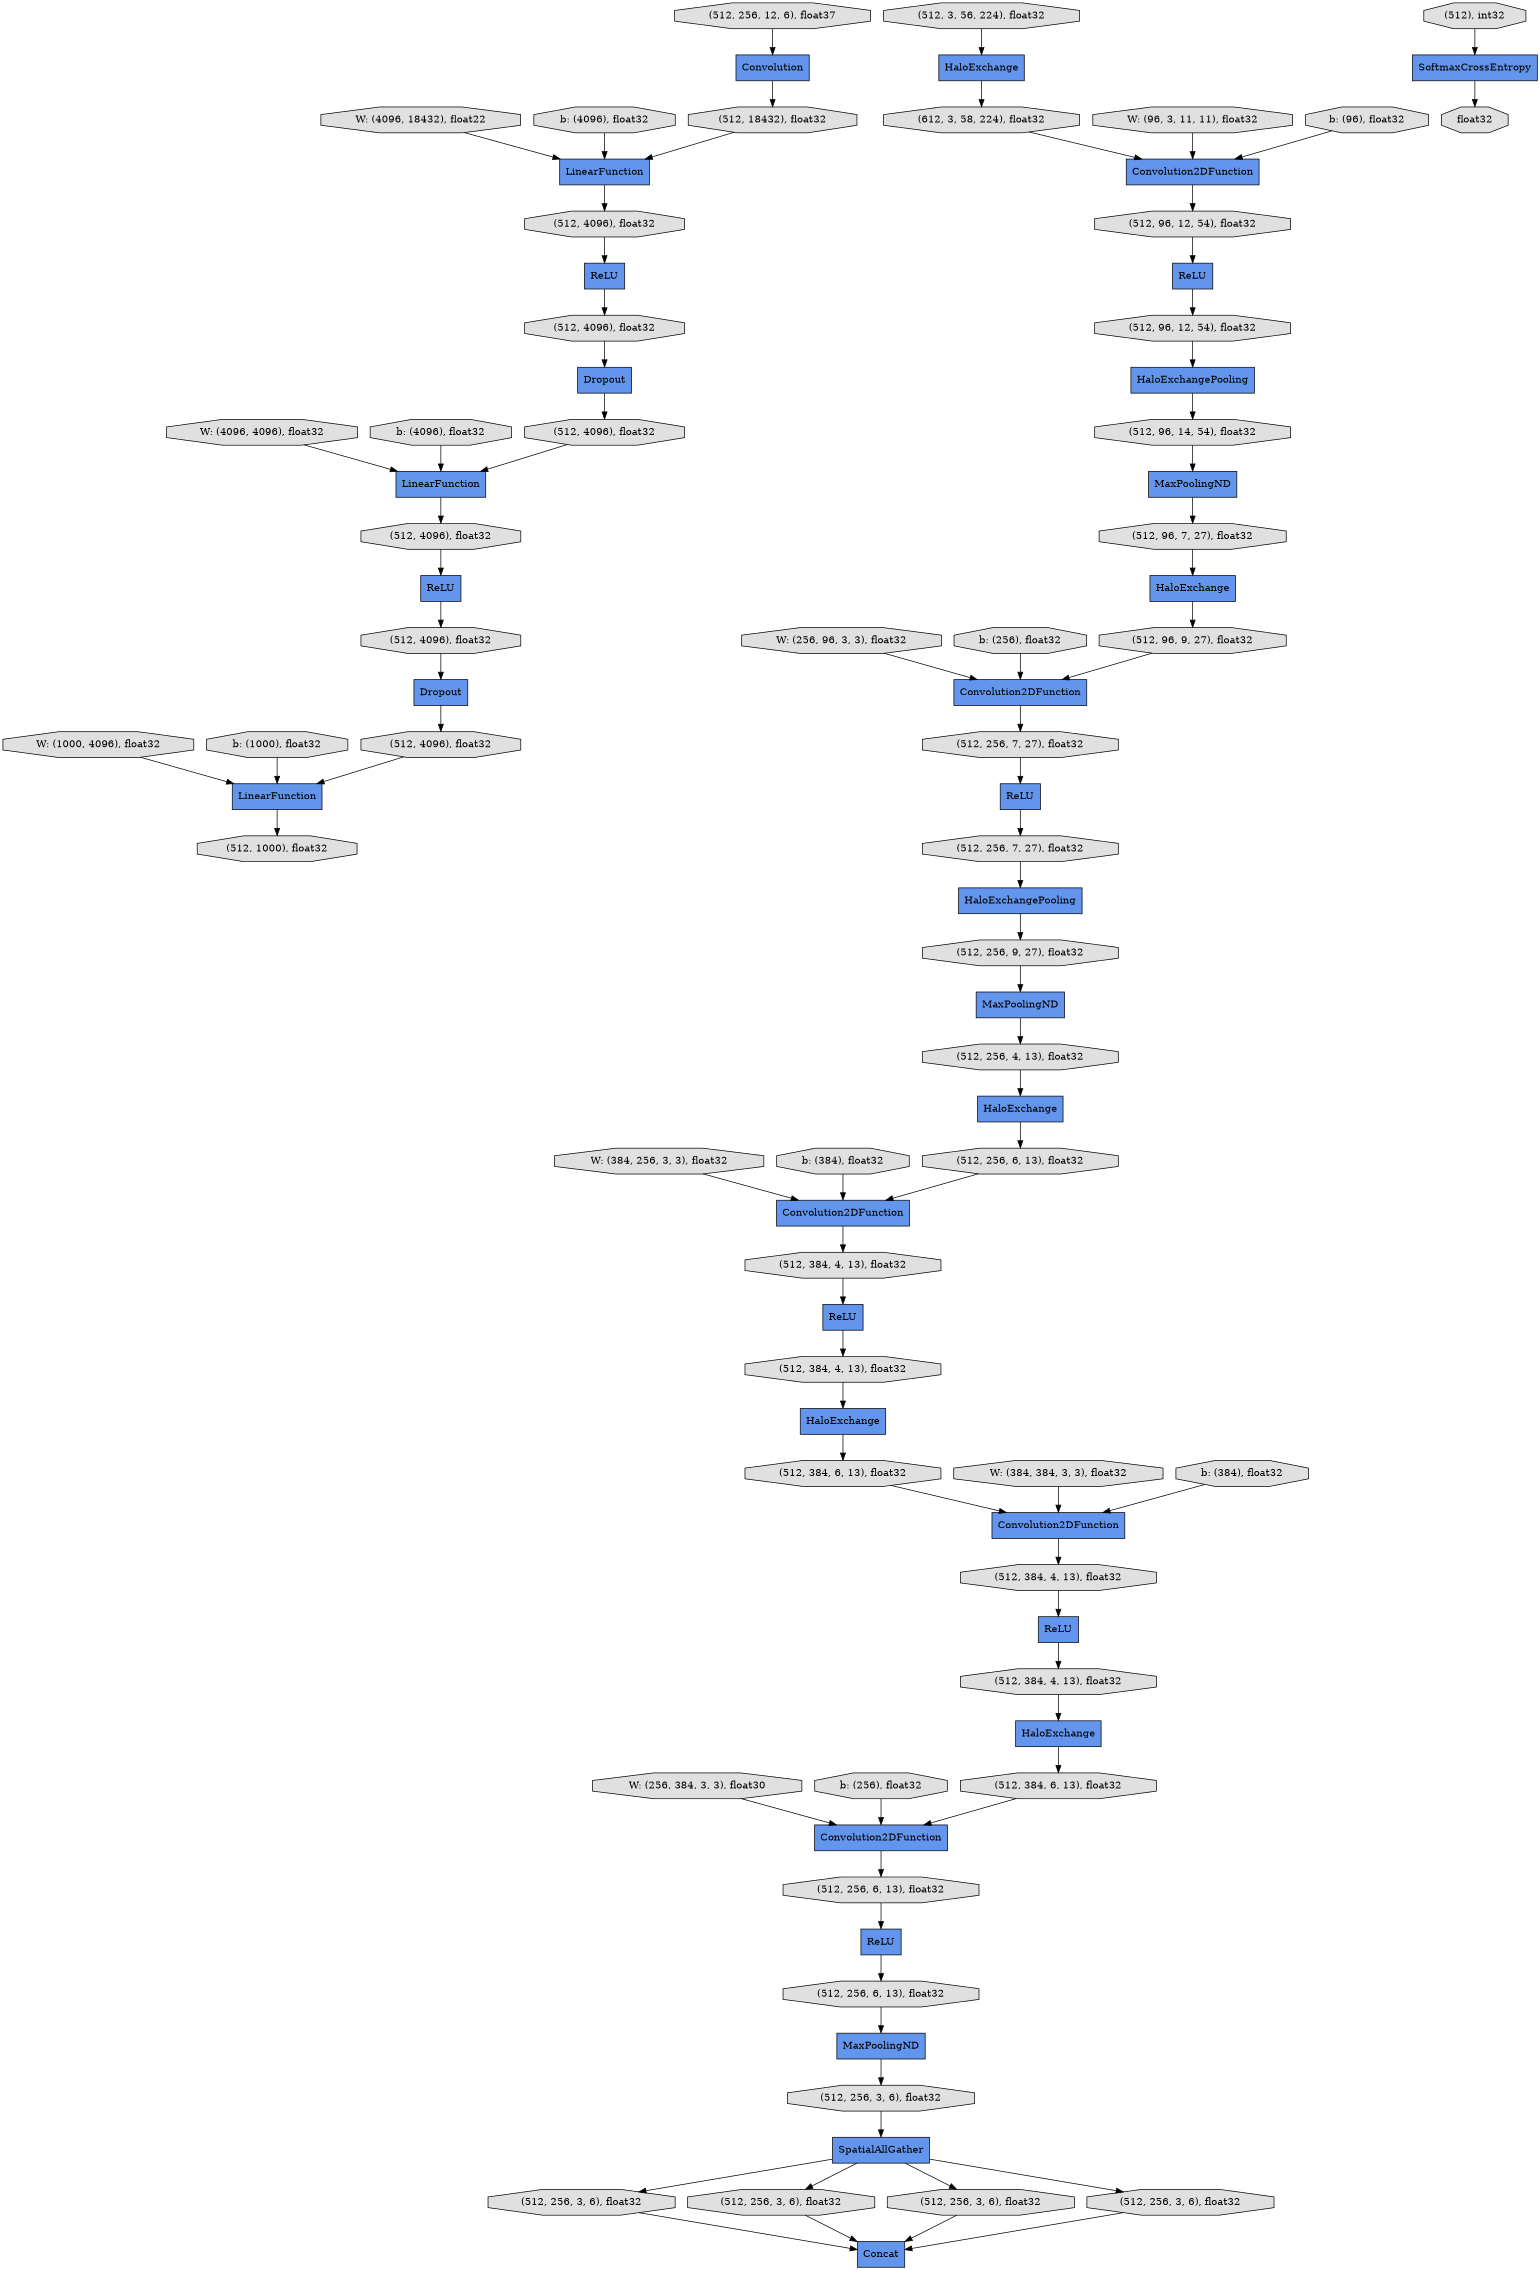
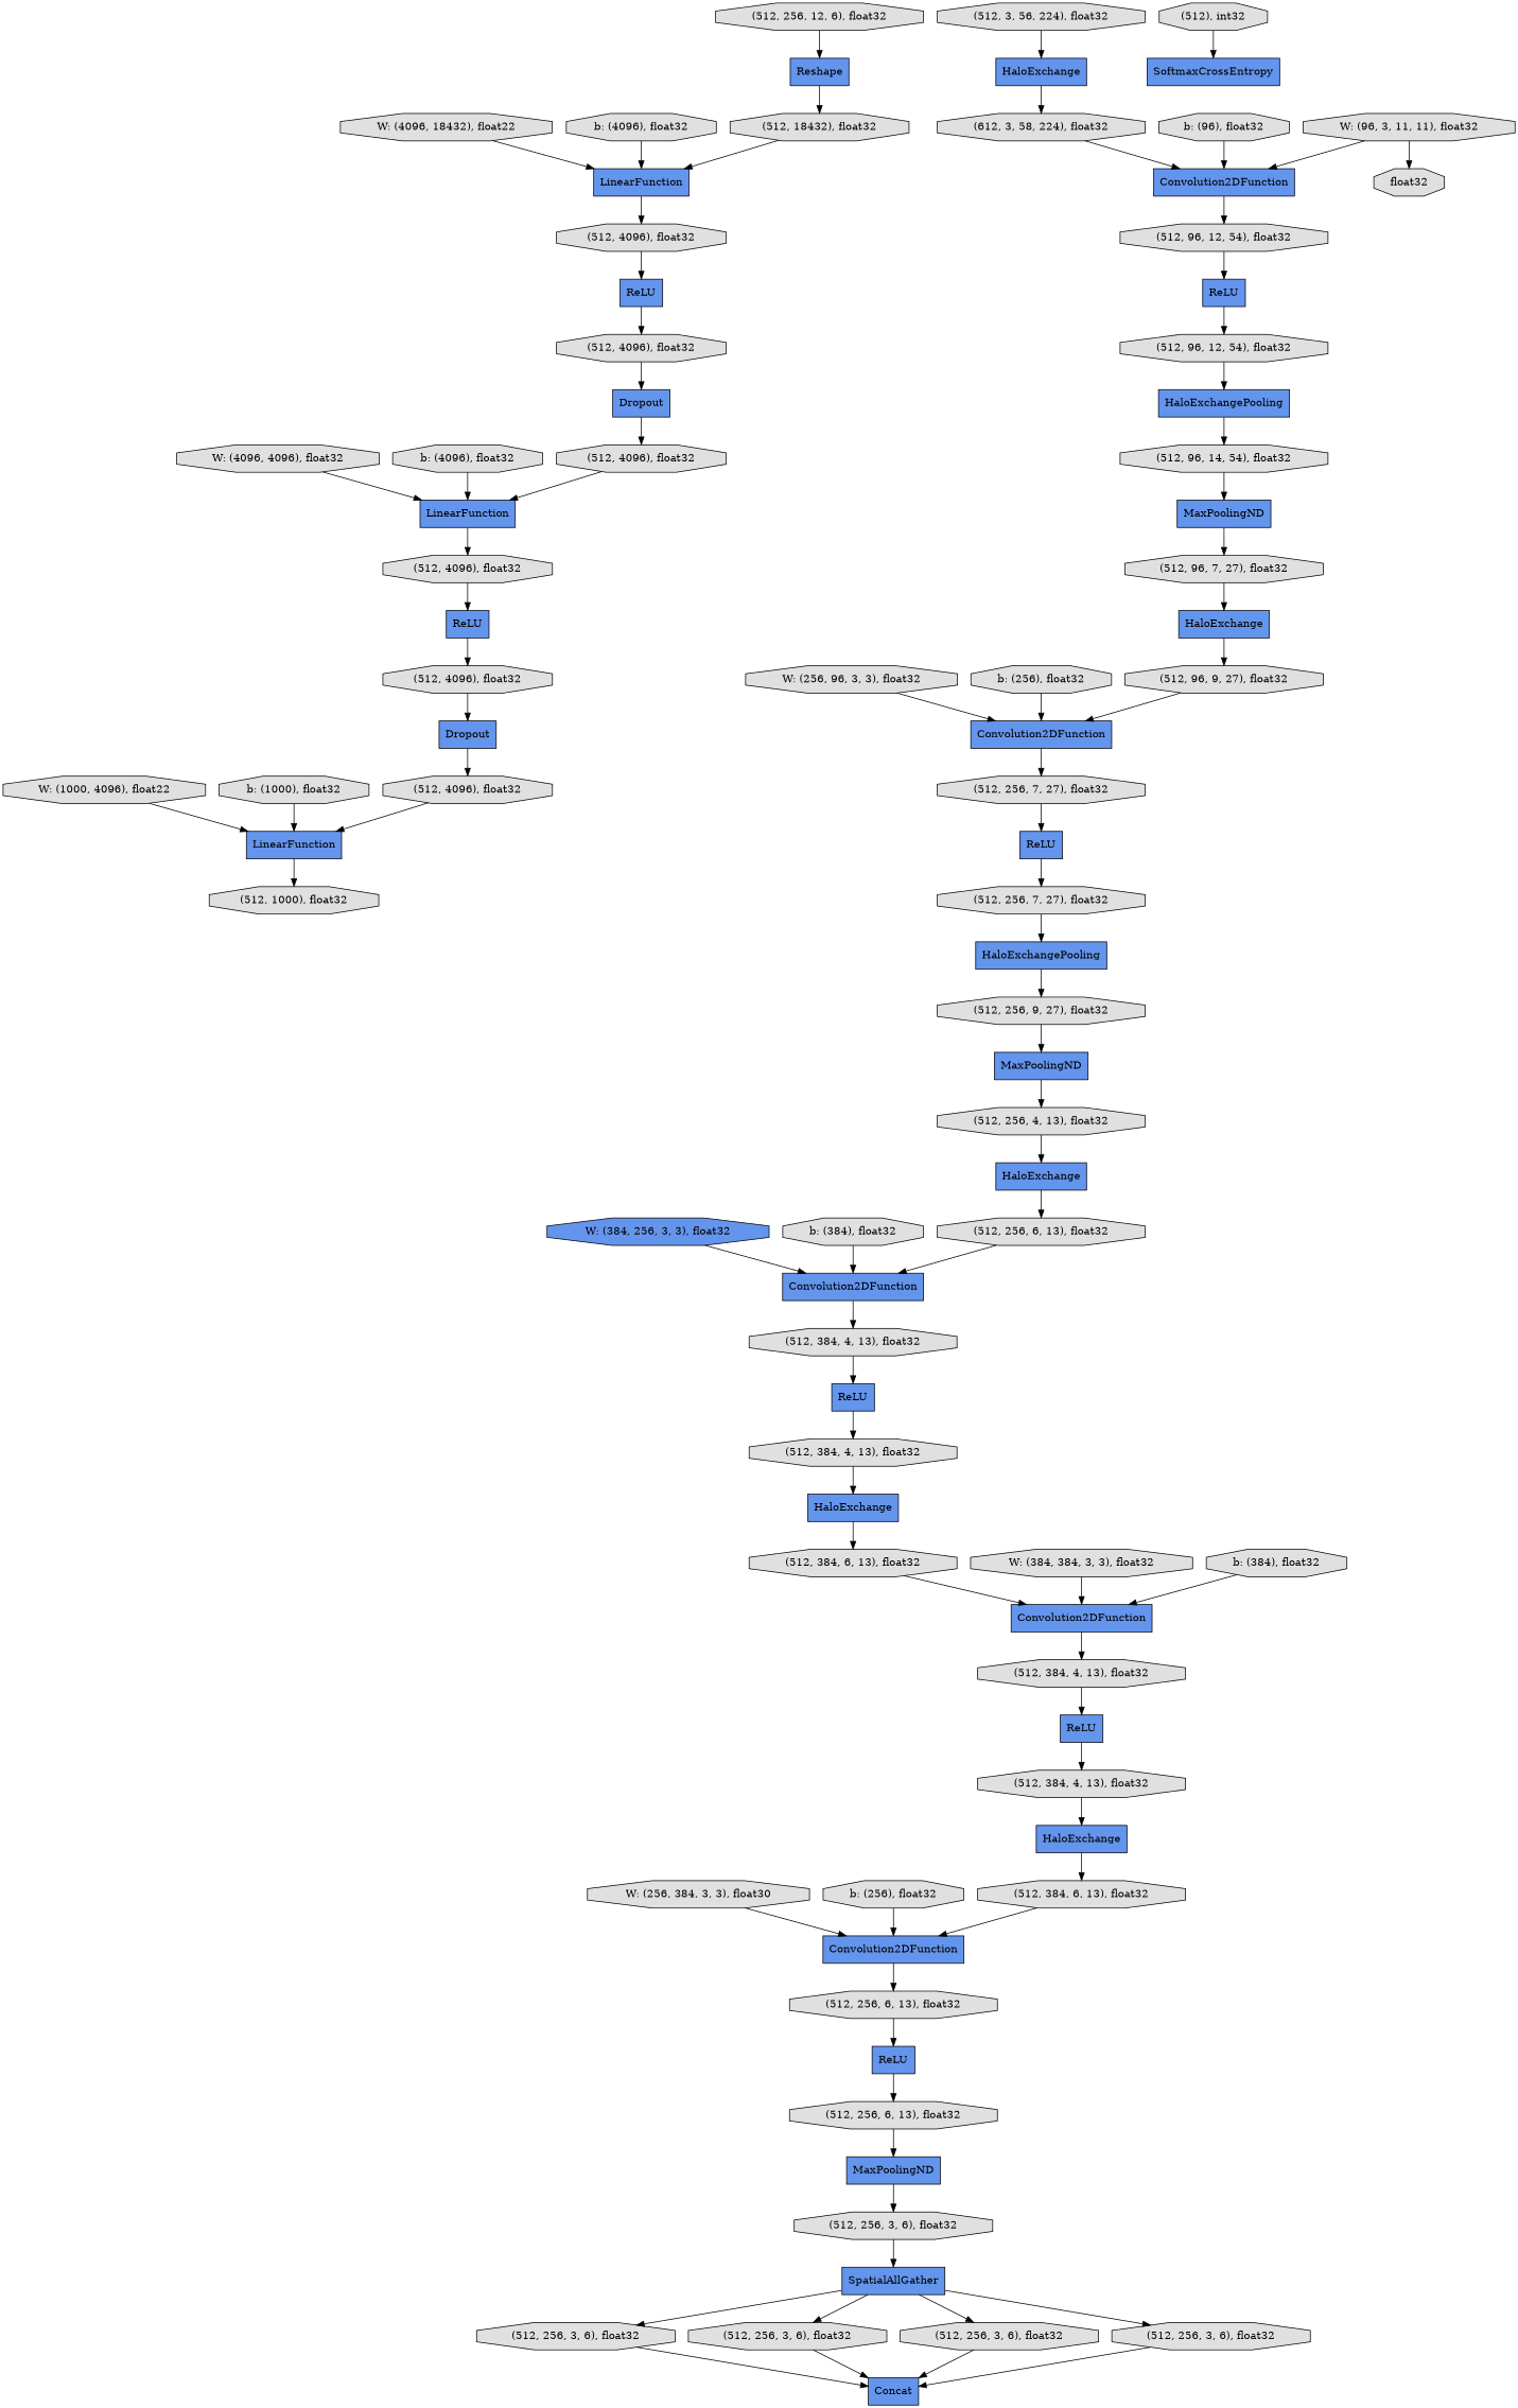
  digraph {
    rankdir=TB
    node [fillcolor="#E0E0E0" shape=octagon style=filled]
    n1 [label="(512, 18432), float32"]
    n2 [fillcolor="#6495ED" label=LinearFunction shape=record]
    n3 [label="(512, 4096), float32"]
    n4 [fillcolor="#6495ED" label=HaloExchange shape=record]
    n5 [label="(512, 384, 6, 13), float32"]
    n6 [fillcolor="#6495ED" label=Convolution2DFunction shape=record]
-   n7 [label="W: (384, 256, 3, 3), float32"]
+   n7 [fillcolor="#6495ED" label="W: (384, 256, 3, 3), float32"]
    n8 [fillcolor="#6495ED" label=Convolution2DFunction shape=record]
    n9 [label="(512, 384, 4, 13), float32"]
    n10 [label="(512, 256, 3, 6), float32"]
    n11 [fillcolor="#6495ED" label=Concat shape=record]
    n12 [label="(512, 256, 6, 13), float32"]
    n13 [fillcolor="#6495ED" label=MaxPoolingND shape=record]
    n14 [label="(512, 256, 3, 6), float32"]
    n15 [label="(512, 1000), float32"]
    n16 [fillcolor="#6495ED" label=SoftmaxCrossEntropy shape=record]
    n17 [label=float32]
    n18 [fillcolor="#6495ED" label=ReLU shape=record]
    n19 [label="(512, 4096), float32"]
    n20 [fillcolor="#6495ED" label=Dropout shape=record]
    n21 [label="(512, 384, 4, 13), float32"]
    n22 [fillcolor="#6495ED" label=HaloExchange shape=record]
    n23 [label="(512, 384, 6, 13), float32"]
    n24 [label="(512, 4096), float32"]
    n25 [label="b: (384), float32"]
    n26 [label="(512, 3, 56, 224), float32"]
    n27 [fillcolor="#6495ED" label=HaloExchange shape=record]
    n28 [label="(612, 3, 58, 224), float32"]
    n29 [label="(512, 384, 4, 13), float32"]
    n30 [fillcolor="#6495ED" label=ReLU shape=record]
    n31 [label="(512, 384, 4, 13), float32"]
    n32 [label="W: (96, 3, 11, 11), float32"]
    n33 [fillcolor="#6495ED" label=Convolution2DFunction shape=record]
    n34 [label="(512, 96, 12, 54), float32"]
    n35 [label="(512), int32"]
    n36 [label="W: (384, 384, 3, 3), float32"]
    n37 [fillcolor="#6495ED" label=Convolution2DFunction shape=record]
    n38 [label="(512, 256, 9, 27), float32"]
    n39 [fillcolor="#6495ED" label=MaxPoolingND shape=record]
    n40 [label="(512, 256, 4, 13), float32"]
    n41 [fillcolor="#6495ED" label=LinearFunction shape=record]
    n42 [label="(512, 4096), float32"]
    n43 [fillcolor="#6495ED" label=ReLU shape=record]
    n44 [fillcolor="#6495ED" label=Dropout shape=record]
    n45 [label="(512, 4096), float32"]
    n46 [label="(512, 4096), float32"]
-   n47 [label="(512, 256, 12, 6), float37"]
-   n48 [fillcolor="#6495ED" label=Convolution shape=record]
+   n47 [label="(512, 256, 12, 6), float32"]
+   n48 [fillcolor="#6495ED" label=Reshape shape=record]
    n49 [fillcolor="#6495ED" label=LinearFunction shape=record]
    n50 [fillcolor="#6495ED" label=ReLU shape=record]
    n51 [label="b: (384), float32"]
    n52 [label="(512, 256, 3, 6), float32"]
    n53 [label="W: (256, 384, 3, 3), float30"]
    n54 [label="(512, 256, 6, 13), float32"]
    n55 [fillcolor="#6495ED" label=ReLU shape=record]
    n56 [fillcolor="#6495ED" label=SpatialAllGather shape=record]
    n57 [label="(512, 256, 3, 6), float32"]
    n58 [label="(512, 256, 3, 6), float32"]
    n59 [label="b: (256), float32"]
    n60 [label="W: (4096, 18432), float22"]
    n61 [label="b: (4096), float32"]
    n62 [label="W: (4096, 4096), float32"]
    n63 [label="(512, 256, 6, 13), float32"]
    n64 [fillcolor="#6495ED" label=HaloExchange shape=record]
    n65 [label="b: (96), float32"]
    n66 [label="b: (4096), float32"]
-   n67 [label="W: (1000, 4096), float32"]
+   n67 [label="W: (1000, 4096), float22"]
    n68 [label="W: (256, 96, 3, 3), float32"]
    n69 [fillcolor="#6495ED" label=Convolution2DFunction shape=record]
    n70 [label="(512, 256, 7, 27), float32"]
    n71 [label="b: (1000), float32"]
    n72 [label="b: (256), float32"]
    n73 [fillcolor="#6495ED" label=ReLU shape=record]
    n74 [fillcolor="#6495ED" label=MaxPoolingND shape=record]
    n75 [label="(512, 96, 7, 27), float32"]
    n76 [fillcolor="#6495ED" label=HaloExchange shape=record]
    n77 [label="(512, 96, 9, 27), float32"]
    n78 [label="(512, 96, 12, 54), float32"]
    n79 [fillcolor="#6495ED" label=HaloExchangePooling shape=record]
    n80 [label="(512, 96, 14, 54), float32"]
    n81 [fillcolor="#6495ED" label=ReLU shape=record]
    n82 [label="(512, 256, 7, 27), float32"]
    n83 [fillcolor="#6495ED" label=HaloExchangePooling shape=record]
    n1 -> n2
    n2 -> n3
    n3 -> n50
    n4 -> n5
    n5 -> n6
    n6 -> n54
    n7 -> n8
    n8 -> n9
    n9 -> n43
    n10 -> n11
    n12 -> n13
    n13 -> n14
    n14 -> n56
-   n16 -> n17
+   n32 -> n17
    n18 -> n19
    n19 -> n20
    n20 -> n24
    n21 -> n22
    n22 -> n23
    n23 -> n37
    n24 -> n49
    n25 -> n8
    n26 -> n27
    n27 -> n28
    n28 -> n33
    n29 -> n30
    n30 -> n31
    n31 -> n4
    n32 -> n33
    n33 -> n34
    n34 -> n73
    n35 -> n16
    n36 -> n37
    n37 -> n29
    n38 -> n39
    n39 -> n40
    n40 -> n64
    n41 -> n42
    n42 -> n18
    n43 -> n21
    n44 -> n45
    n45 -> n41
    n46 -> n44
    n47 -> n48
    n48 -> n1
    n49 -> n15
    n50 -> n46
    n51 -> n37
    n52 -> n11
    n53 -> n6
    n54 -> n55
    n55 -> n12
    n56 -> n10
    n56 -> n52
    n56 -> n57
    n56 -> n58
    n57 -> n11
    n58 -> n11
    n59 -> n6
    n60 -> n2
    n61 -> n2
    n62 -> n41
    n63 -> n8
    n64 -> n63
    n65 -> n33
    n66 -> n41
    n67 -> n49
    n68 -> n69
    n69 -> n70
    n70 -> n81
    n71 -> n49
    n72 -> n69
    n73 -> n78
    n74 -> n75
    n75 -> n76
    n76 -> n77
    n77 -> n69
    n78 -> n79
    n79 -> n80
    n80 -> n74
    n81 -> n82
    n82 -> n83
    n83 -> n38
  }
